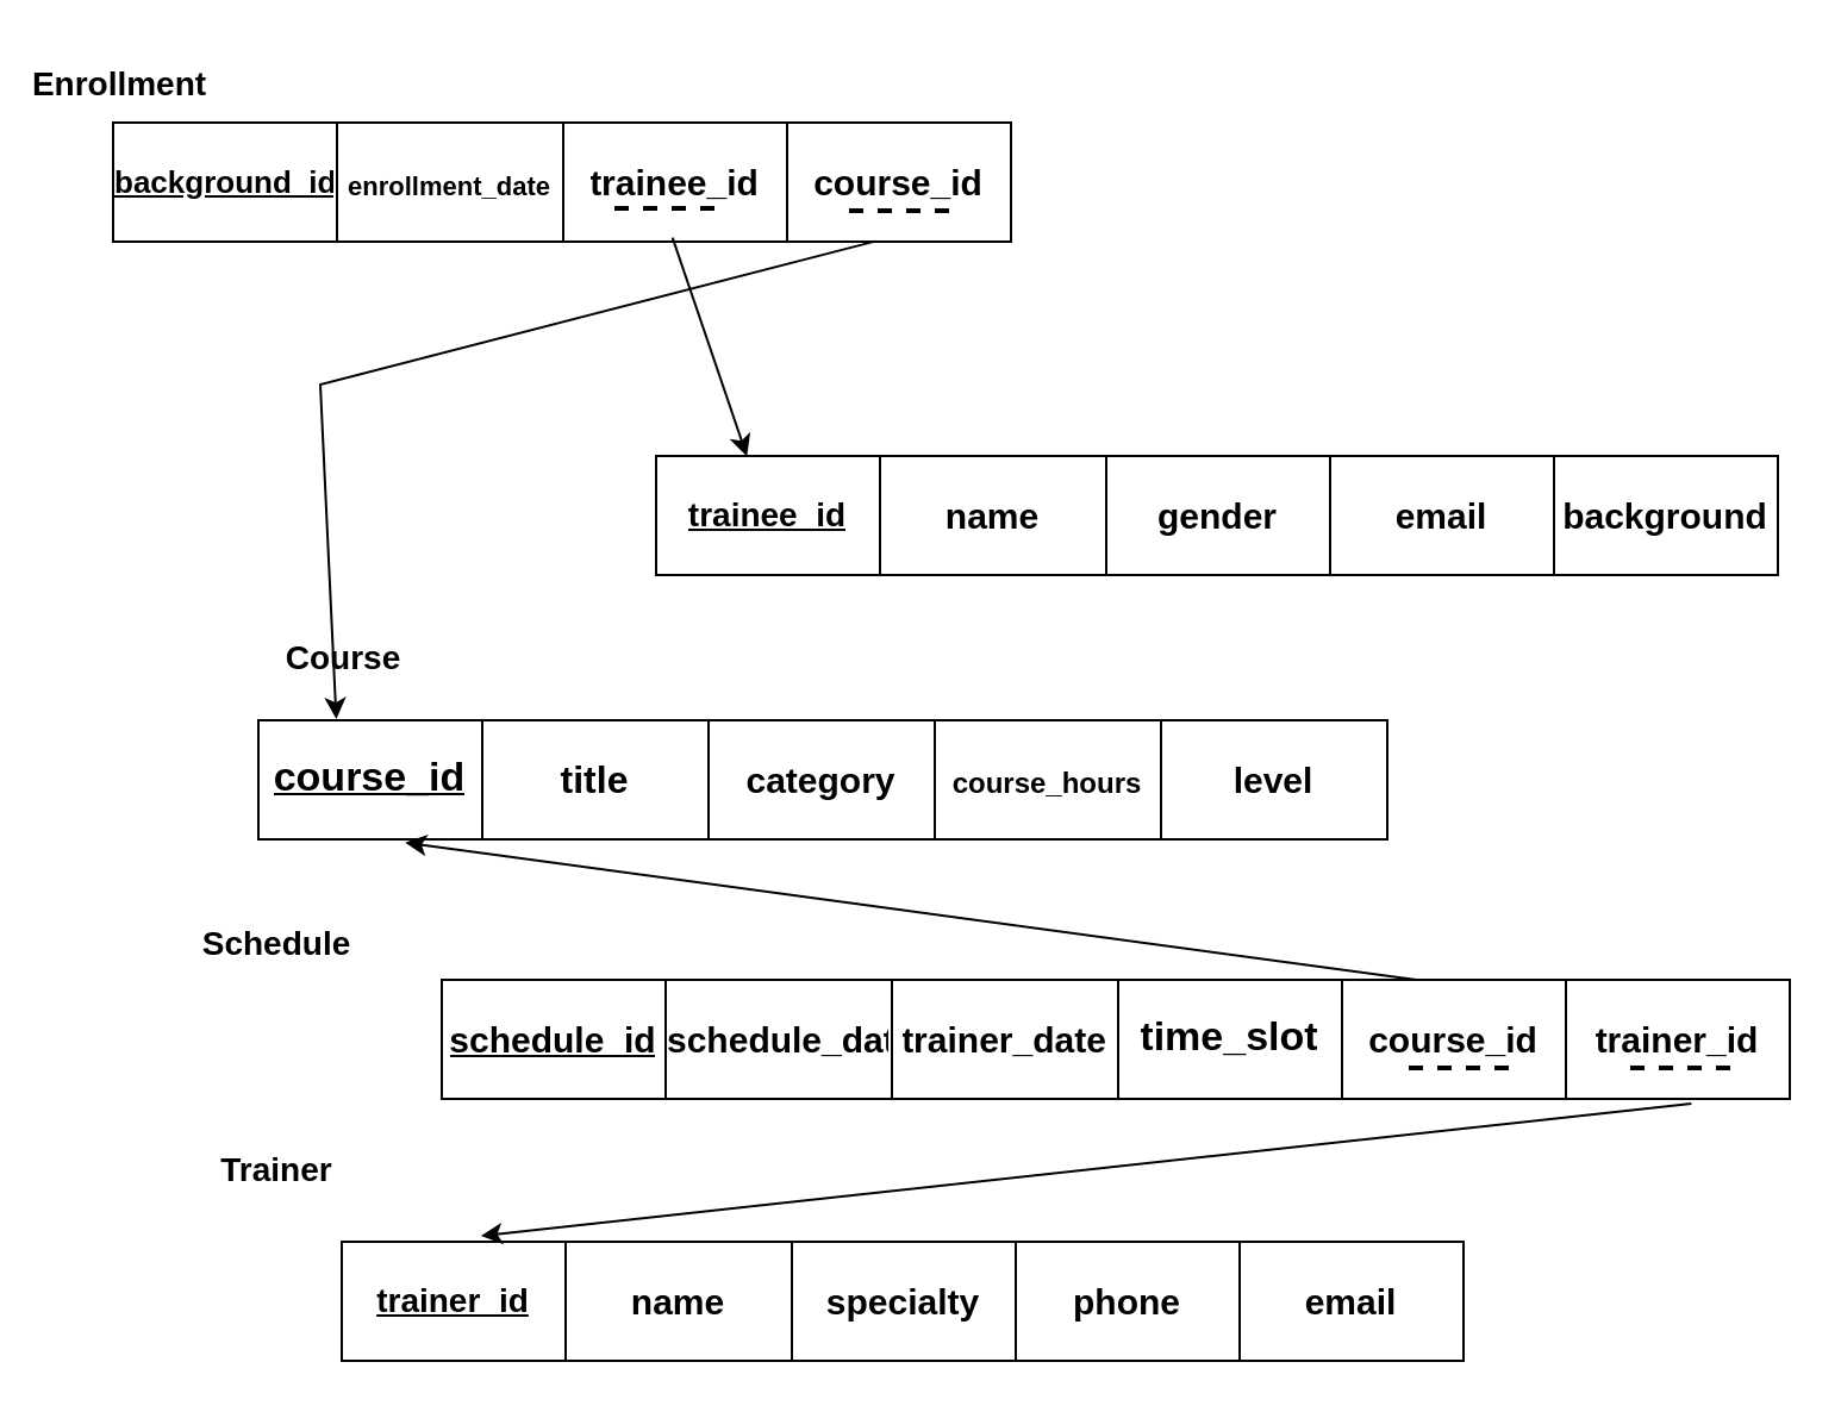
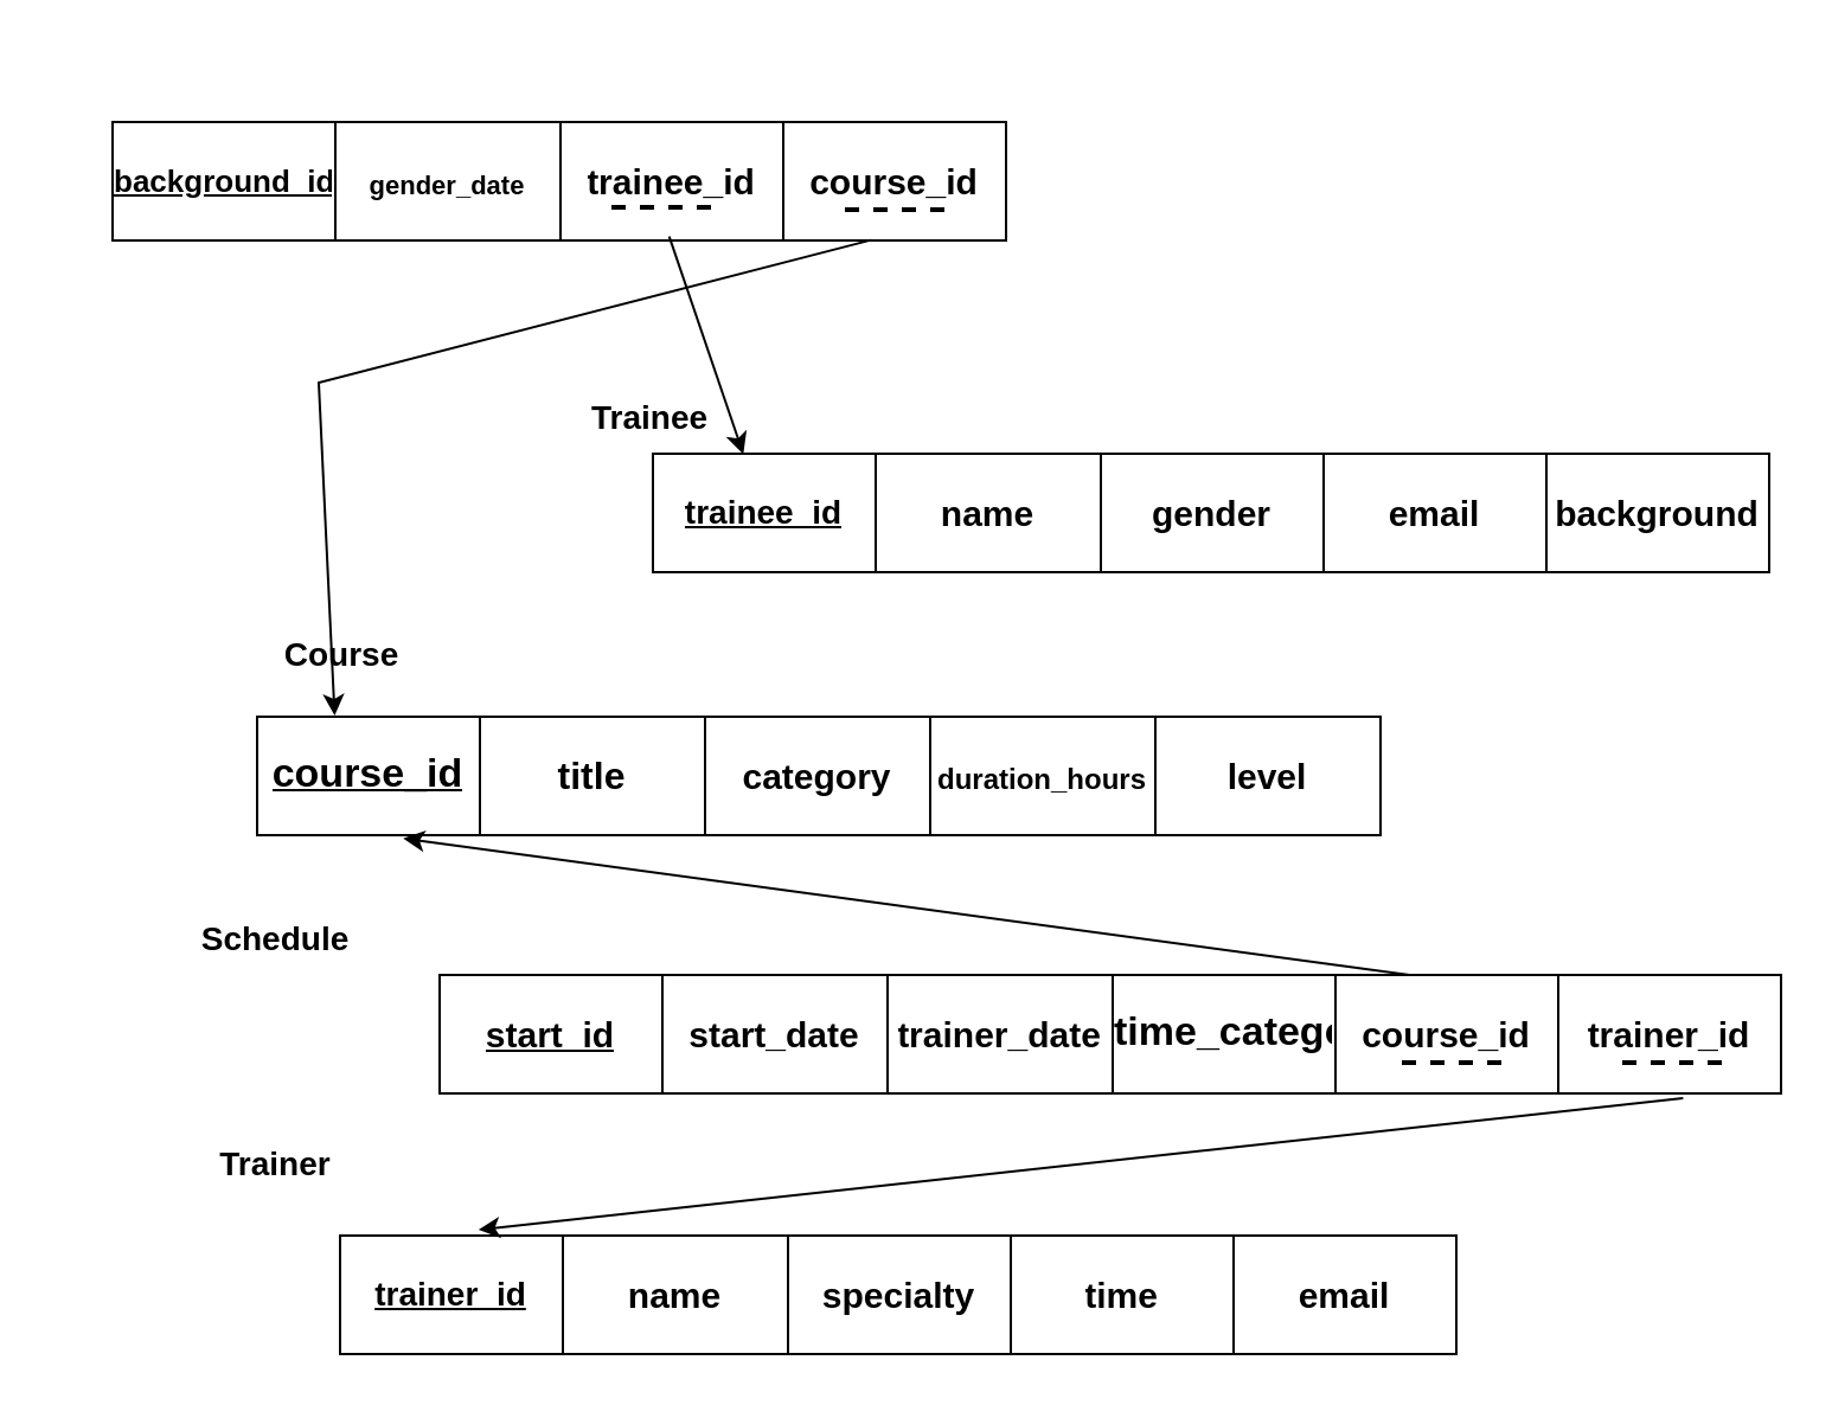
  <mxCell id="0" />
  <mxCell id="1" parent="0" />
  <mxCell id="2" value="" style="shape=table;startSize=0;container=1;collapsible=0;childLayout=tableLayout;" parent="1" vertex="1"><mxGeometry x="47" y="51" width="377" height="50.0" as="geometry" /></mxCell>
  <mxCell id="3" value="" style="shape=tableRow;horizontal=0;startSize=0;swimlaneHead=0;swimlaneBody=0;strokeColor=inherit;top=0;left=0;bottom=0;right=0;collapsible=0;dropTarget=0;fillColor=none;points=[[0,0.5],[1,0.5]];portConstraint=eastwest;" parent="2" vertex="1"><mxGeometry width="377" height="50" as="geometry" /></mxCell>
  <mxCell id="4" value="&lt;font style=&quot;font-size: 13px;&quot;&gt;&lt;b&gt;&lt;u&gt;background_id&amp;nbsp;&amp;nbsp;&lt;/u&gt;&lt;/b&gt;&lt;/font&gt;" style="shape=partialRectangle;html=1;whiteSpace=wrap;connectable=0;strokeColor=inherit;overflow=hidden;fillColor=none;top=0;left=0;bottom=0;right=0;pointerEvents=1;" parent="3" vertex="1"><mxGeometry width="94" height="50" as="geometry"><mxRectangle width="94" height="50" as="alternateBounds" /></mxGeometry></mxCell>
- <mxCell id="5" value="&lt;font style=&quot;font-size: 11px;&quot;&gt;enrollment_date&lt;/font&gt;" style="shape=partialRectangle;html=1;whiteSpace=wrap;connectable=0;strokeColor=inherit;overflow=hidden;fillColor=none;top=0;left=0;bottom=0;right=0;pointerEvents=1;fontSize=15;fontStyle=1" parent="3" vertex="1"><mxGeometry x="94" width="95" height="50" as="geometry"><mxRectangle width="95" height="50" as="alternateBounds" /></mxGeometry></mxCell>
+ <mxCell id="5" value="&lt;font style=&quot;font-size: 11px;&quot;&gt;gender_date&lt;/font&gt;" style="shape=partialRectangle;html=1;whiteSpace=wrap;connectable=0;strokeColor=inherit;overflow=hidden;fillColor=none;top=0;left=0;bottom=0;right=0;pointerEvents=1;fontSize=15;fontStyle=1" parent="3" vertex="1"><mxGeometry x="94" width="95" height="50" as="geometry"><mxRectangle width="95" height="50" as="alternateBounds" /></mxGeometry></mxCell>
  <mxCell id="6" value="trainee_id" style="shape=partialRectangle;html=1;whiteSpace=wrap;connectable=0;strokeColor=inherit;overflow=hidden;fillColor=none;top=0;left=0;bottom=0;right=0;pointerEvents=1;fontSize=15;fontStyle=1" parent="3" vertex="1"><mxGeometry x="189" width="94" height="50" as="geometry"><mxRectangle width="94" height="50" as="alternateBounds" /></mxGeometry></mxCell>
  <mxCell id="7" value="course_id" style="shape=partialRectangle;html=1;whiteSpace=wrap;connectable=0;strokeColor=inherit;overflow=hidden;fillColor=none;top=0;left=0;bottom=0;right=0;pointerEvents=1;fontSize=15;fontStyle=1" parent="3" vertex="1"><mxGeometry x="283" width="94" height="50" as="geometry"><mxRectangle width="94" height="50" as="alternateBounds" /></mxGeometry></mxCell>
  <mxCell id="8" value="" style="shape=table;startSize=0;container=1;collapsible=0;childLayout=tableLayout;" parent="1" vertex="1"><mxGeometry x="275" y="191" width="471" height="50.0" as="geometry" /></mxCell>
  <mxCell id="9" value="" style="shape=tableRow;horizontal=0;startSize=0;swimlaneHead=0;swimlaneBody=0;strokeColor=inherit;top=0;left=0;bottom=0;right=0;collapsible=0;dropTarget=0;fillColor=none;points=[[0,0.5],[1,0.5]];portConstraint=eastwest;" parent="8" vertex="1"><mxGeometry width="471" height="50" as="geometry" /></mxCell>
  <mxCell id="10" value="&lt;b&gt;&lt;font style=&quot;font-size: 14px;&quot;&gt;&lt;u&gt;trainee_id&lt;/u&gt;&lt;/font&gt;&lt;/b&gt;" style="shape=partialRectangle;html=1;whiteSpace=wrap;connectable=0;strokeColor=inherit;overflow=hidden;fillColor=none;top=0;left=0;bottom=0;right=0;pointerEvents=1;" parent="9" vertex="1"><mxGeometry width="94" height="50" as="geometry"><mxRectangle width="94" height="50" as="alternateBounds" /></mxGeometry></mxCell>
  <mxCell id="11" value="name" style="shape=partialRectangle;html=1;whiteSpace=wrap;connectable=0;strokeColor=inherit;overflow=hidden;fillColor=none;top=0;left=0;bottom=0;right=0;pointerEvents=1;fontSize=15;fontStyle=1" parent="9" vertex="1"><mxGeometry x="94" width="95" height="50" as="geometry"><mxRectangle width="95" height="50" as="alternateBounds" /></mxGeometry></mxCell>
  <mxCell id="12" value="gender" style="shape=partialRectangle;html=1;whiteSpace=wrap;connectable=0;strokeColor=inherit;overflow=hidden;fillColor=none;top=0;left=0;bottom=0;right=0;pointerEvents=1;fontSize=15;fontStyle=1" parent="9" vertex="1"><mxGeometry x="189" width="94" height="50" as="geometry"><mxRectangle width="94" height="50" as="alternateBounds" /></mxGeometry></mxCell>
  <mxCell id="13" value="email" style="shape=partialRectangle;html=1;whiteSpace=wrap;connectable=0;strokeColor=inherit;overflow=hidden;fillColor=none;top=0;left=0;bottom=0;right=0;pointerEvents=1;fontSize=15;fontStyle=1" parent="9" vertex="1"><mxGeometry x="283" width="94" height="50" as="geometry"><mxRectangle width="94" height="50" as="alternateBounds" /></mxGeometry></mxCell>
  <mxCell id="14" value="background" style="shape=partialRectangle;html=1;whiteSpace=wrap;connectable=0;strokeColor=inherit;overflow=hidden;fillColor=none;top=0;left=0;bottom=0;right=0;pointerEvents=1;fontSize=15;fontStyle=1" vertex="1" parent="9"><mxGeometry x="377" width="94" height="50" as="geometry"><mxRectangle width="94" height="50" as="alternateBounds" /></mxGeometry></mxCell>
  <mxCell id="15" value="" style="endArrow=none;dashed=1;html=1;rounded=0;strokeWidth=2;" parent="1" edge="1"><mxGeometry width="50" height="50" relative="1" as="geometry"><mxPoint x="257.5" y="87" as="sourcePoint" /><mxPoint x="303.5" y="87" as="targetPoint" /></mxGeometry></mxCell>
  <mxCell id="16" value="" style="shape=table;startSize=0;container=1;collapsible=0;childLayout=tableLayout;" parent="1" vertex="1"><mxGeometry x="108" y="302" width="474" height="50.0" as="geometry" /></mxCell>
  <mxCell id="17" value="" style="shape=tableRow;horizontal=0;startSize=0;swimlaneHead=0;swimlaneBody=0;strokeColor=inherit;top=0;left=0;bottom=0;right=0;collapsible=0;dropTarget=0;fillColor=none;points=[[0,0.5],[1,0.5]];portConstraint=eastwest;" parent="16" vertex="1"><mxGeometry width="474" height="50" as="geometry" /></mxCell>
  <mxCell id="18" value="&lt;font style=&quot;font-size: 17px;&quot;&gt;&lt;b&gt;&lt;u&gt;course_id&lt;/u&gt;&lt;/b&gt;&lt;/font&gt;" style="shape=partialRectangle;html=1;whiteSpace=wrap;connectable=0;strokeColor=inherit;overflow=hidden;fillColor=none;top=0;left=0;bottom=0;right=0;pointerEvents=1;fontStyle=0" parent="17" vertex="1"><mxGeometry width="94" height="50" as="geometry"><mxRectangle width="94" height="50" as="alternateBounds" /></mxGeometry></mxCell>
  <mxCell id="19" value="&lt;font style=&quot;font-size: 16px;&quot;&gt;title&lt;/font&gt;" style="shape=partialRectangle;html=1;whiteSpace=wrap;connectable=0;strokeColor=inherit;overflow=hidden;fillColor=none;top=0;left=0;bottom=0;right=0;pointerEvents=1;fontSize=15;fontStyle=1" parent="17" vertex="1"><mxGeometry x="94" width="95" height="50" as="geometry"><mxRectangle width="95" height="50" as="alternateBounds" /></mxGeometry></mxCell>
  <mxCell id="20" value="category" style="shape=partialRectangle;html=1;whiteSpace=wrap;connectable=0;strokeColor=inherit;overflow=hidden;fillColor=none;top=0;left=0;bottom=0;right=0;pointerEvents=1;fontSize=15;fontStyle=1" vertex="1" parent="17"><mxGeometry x="189" width="95" height="50" as="geometry"><mxRectangle width="95" height="50" as="alternateBounds" /></mxGeometry></mxCell>
- <mxCell id="21" value="&lt;font style=&quot;font-size: 12px;&quot;&gt;course_hours&lt;/font&gt;" style="shape=partialRectangle;html=1;whiteSpace=wrap;connectable=0;strokeColor=inherit;overflow=hidden;fillColor=none;top=0;left=0;bottom=0;right=0;pointerEvents=1;fontSize=15;fontStyle=1" vertex="1" parent="17"><mxGeometry x="284" width="95" height="50" as="geometry"><mxRectangle width="95" height="50" as="alternateBounds" /></mxGeometry></mxCell>
+ <mxCell id="21" value="&lt;font style=&quot;font-size: 12px;&quot;&gt;duration_hours&lt;/font&gt;" style="shape=partialRectangle;html=1;whiteSpace=wrap;connectable=0;strokeColor=inherit;overflow=hidden;fillColor=none;top=0;left=0;bottom=0;right=0;pointerEvents=1;fontSize=15;fontStyle=1" vertex="1" parent="17"><mxGeometry x="284" width="95" height="50" as="geometry"><mxRectangle width="95" height="50" as="alternateBounds" /></mxGeometry></mxCell>
  <mxCell id="22" value="level" style="shape=partialRectangle;html=1;whiteSpace=wrap;connectable=0;strokeColor=inherit;overflow=hidden;fillColor=none;top=0;left=0;bottom=0;right=0;pointerEvents=1;fontSize=15;fontStyle=1" vertex="1" parent="17"><mxGeometry x="379" width="95" height="50" as="geometry"><mxRectangle width="95" height="50" as="alternateBounds" /></mxGeometry></mxCell>
  <mxCell id="23" value="" style="shape=table;startSize=0;container=1;collapsible=0;childLayout=tableLayout;" parent="1" vertex="1"><mxGeometry x="185" y="411" width="566" height="50.0" as="geometry" /></mxCell>
  <mxCell id="24" value="" style="shape=tableRow;horizontal=0;startSize=0;swimlaneHead=0;swimlaneBody=0;strokeColor=inherit;top=0;left=0;bottom=0;right=0;collapsible=0;dropTarget=0;fillColor=none;points=[[0,0.5],[1,0.5]];portConstraint=eastwest;" parent="23" vertex="1"><mxGeometry width="566" height="50" as="geometry" /></mxCell>
- <mxCell id="25" value="&lt;b&gt;&lt;font style=&quot;font-size: 15px;&quot;&gt;&lt;u&gt;schedule_id&lt;/u&gt;&lt;/font&gt;&lt;/b&gt;" style="shape=partialRectangle;html=1;whiteSpace=wrap;connectable=0;strokeColor=inherit;overflow=hidden;fillColor=none;top=0;left=0;bottom=0;right=0;pointerEvents=1;" parent="24" vertex="1"><mxGeometry width="94" height="50" as="geometry"><mxRectangle width="94" height="50" as="alternateBounds" /></mxGeometry></mxCell>
- <mxCell id="26" value="schedule_date" style="shape=partialRectangle;html=1;whiteSpace=wrap;connectable=0;strokeColor=inherit;overflow=hidden;fillColor=none;top=0;left=0;bottom=0;right=0;pointerEvents=1;fontSize=15;fontStyle=1" parent="24" vertex="1"><mxGeometry x="94" width="95" height="50" as="geometry"><mxRectangle width="95" height="50" as="alternateBounds" /></mxGeometry></mxCell>
+ <mxCell id="25" value="&lt;b&gt;&lt;font style=&quot;font-size: 15px;&quot;&gt;&lt;u&gt;start_id&lt;/u&gt;&lt;/font&gt;&lt;/b&gt;" style="shape=partialRectangle;html=1;whiteSpace=wrap;connectable=0;strokeColor=inherit;overflow=hidden;fillColor=none;top=0;left=0;bottom=0;right=0;pointerEvents=1;" parent="24" vertex="1"><mxGeometry width="94" height="50" as="geometry"><mxRectangle width="94" height="50" as="alternateBounds" /></mxGeometry></mxCell>
+ <mxCell id="26" value="start_date" style="shape=partialRectangle;html=1;whiteSpace=wrap;connectable=0;strokeColor=inherit;overflow=hidden;fillColor=none;top=0;left=0;bottom=0;right=0;pointerEvents=1;fontSize=15;fontStyle=1" parent="24" vertex="1"><mxGeometry x="94" width="95" height="50" as="geometry"><mxRectangle width="95" height="50" as="alternateBounds" /></mxGeometry></mxCell>
  <mxCell id="27" value="trainer_date" style="shape=partialRectangle;html=1;whiteSpace=wrap;connectable=0;strokeColor=inherit;overflow=hidden;fillColor=none;top=0;left=0;bottom=0;right=0;pointerEvents=1;fontSize=15;fontStyle=1" parent="24" vertex="1"><mxGeometry x="189" width="95" height="50" as="geometry"><mxRectangle width="95" height="50" as="alternateBounds" /></mxGeometry></mxCell>
- <mxCell id="28" value="&lt;font style=&quot;font-size: 17px;&quot;&gt;time_slot&lt;/font&gt;" style="shape=partialRectangle;html=1;whiteSpace=wrap;connectable=0;strokeColor=inherit;overflow=hidden;fillColor=none;top=0;left=0;bottom=0;right=0;pointerEvents=1;fontSize=15;fontStyle=1" parent="24" vertex="1"><mxGeometry x="284" width="94" height="50" as="geometry"><mxRectangle width="94" height="50" as="alternateBounds" /></mxGeometry></mxCell>
+ <mxCell id="28" value="&lt;font style=&quot;font-size: 17px;&quot;&gt;time_category&lt;/font&gt;" style="shape=partialRectangle;html=1;whiteSpace=wrap;connectable=0;strokeColor=inherit;overflow=hidden;fillColor=none;top=0;left=0;bottom=0;right=0;pointerEvents=1;fontSize=15;fontStyle=1" parent="24" vertex="1"><mxGeometry x="284" width="94" height="50" as="geometry"><mxRectangle width="94" height="50" as="alternateBounds" /></mxGeometry></mxCell>
  <mxCell id="29" value="course_id" style="shape=partialRectangle;html=1;whiteSpace=wrap;connectable=0;strokeColor=inherit;overflow=hidden;fillColor=none;top=0;left=0;bottom=0;right=0;pointerEvents=1;fontSize=15;fontStyle=1" parent="24" vertex="1"><mxGeometry x="378" width="94" height="50" as="geometry"><mxRectangle width="94" height="50" as="alternateBounds" /></mxGeometry></mxCell>
  <mxCell id="30" value="trainer_id" style="shape=partialRectangle;html=1;whiteSpace=wrap;connectable=0;strokeColor=inherit;overflow=hidden;fillColor=none;top=0;left=0;bottom=0;right=0;pointerEvents=1;fontSize=15;fontStyle=1" vertex="1" parent="24"><mxGeometry x="472" width="94" height="50" as="geometry"><mxRectangle width="94" height="50" as="alternateBounds" /></mxGeometry></mxCell>
  <mxCell id="31" value="" style="endArrow=none;dashed=1;html=1;rounded=0;strokeWidth=2;" parent="1" edge="1"><mxGeometry width="50" height="50" relative="1" as="geometry"><mxPoint x="591" y="448" as="sourcePoint" /><mxPoint x="637" y="448" as="targetPoint" /></mxGeometry></mxCell>
  <mxCell id="32" value="" style="shape=table;startSize=0;container=1;collapsible=0;childLayout=tableLayout;" parent="1" vertex="1"><mxGeometry x="143" y="521" width="471" height="50.0" as="geometry" /></mxCell>
  <mxCell id="33" value="" style="shape=tableRow;horizontal=0;startSize=0;swimlaneHead=0;swimlaneBody=0;strokeColor=inherit;top=0;left=0;bottom=0;right=0;collapsible=0;dropTarget=0;fillColor=none;points=[[0,0.5],[1,0.5]];portConstraint=eastwest;" parent="32" vertex="1"><mxGeometry width="471" height="50" as="geometry" /></mxCell>
  <mxCell id="34" value="&lt;b&gt;&lt;font style=&quot;font-size: 14px;&quot;&gt;&lt;u&gt;trainer_id&lt;/u&gt;&lt;/font&gt;&lt;/b&gt;" style="shape=partialRectangle;html=1;whiteSpace=wrap;connectable=0;strokeColor=inherit;overflow=hidden;fillColor=none;top=0;left=0;bottom=0;right=0;pointerEvents=1;" parent="33" vertex="1"><mxGeometry width="94" height="50" as="geometry"><mxRectangle width="94" height="50" as="alternateBounds" /></mxGeometry></mxCell>
  <mxCell id="35" value="name" style="shape=partialRectangle;html=1;whiteSpace=wrap;connectable=0;strokeColor=inherit;overflow=hidden;fillColor=none;top=0;left=0;bottom=0;right=0;pointerEvents=1;fontSize=15;fontStyle=1" parent="33" vertex="1"><mxGeometry x="94" width="95" height="50" as="geometry"><mxRectangle width="95" height="50" as="alternateBounds" /></mxGeometry></mxCell>
  <mxCell id="36" value="specialty" style="shape=partialRectangle;html=1;whiteSpace=wrap;connectable=0;strokeColor=inherit;overflow=hidden;fillColor=none;top=0;left=0;bottom=0;right=0;pointerEvents=1;fontSize=15;fontStyle=1" parent="33" vertex="1"><mxGeometry x="189" width="94" height="50" as="geometry"><mxRectangle width="94" height="50" as="alternateBounds" /></mxGeometry></mxCell>
- <mxCell id="37" value="phone" style="shape=partialRectangle;html=1;whiteSpace=wrap;connectable=0;strokeColor=inherit;overflow=hidden;fillColor=none;top=0;left=0;bottom=0;right=0;pointerEvents=1;fontSize=15;fontStyle=1" vertex="1" parent="33"><mxGeometry x="283" width="94" height="50" as="geometry"><mxRectangle width="94" height="50" as="alternateBounds" /></mxGeometry></mxCell>
+ <mxCell id="37" value="time" style="shape=partialRectangle;html=1;whiteSpace=wrap;connectable=0;strokeColor=inherit;overflow=hidden;fillColor=none;top=0;left=0;bottom=0;right=0;pointerEvents=1;fontSize=15;fontStyle=1" vertex="1" parent="33"><mxGeometry x="283" width="94" height="50" as="geometry"><mxRectangle width="94" height="50" as="alternateBounds" /></mxGeometry></mxCell>
  <mxCell id="38" value="email" style="shape=partialRectangle;html=1;whiteSpace=wrap;connectable=0;strokeColor=inherit;overflow=hidden;fillColor=none;top=0;left=0;bottom=0;right=0;pointerEvents=1;fontSize=15;fontStyle=1" vertex="1" parent="33"><mxGeometry x="377" width="94" height="50" as="geometry"><mxRectangle width="94" height="50" as="alternateBounds" /></mxGeometry></mxCell>
- <mxCell id="39" value="&lt;b&gt;&lt;font style=&quot;font-size: 14px;&quot;&gt;Enrollment&lt;/font&gt;&lt;/b&gt;" style="text;strokeColor=none;align=center;fillColor=none;html=1;verticalAlign=middle;whiteSpace=wrap;rounded=0;" parent="1" vertex="1"><mxGeometry x="20" y="20" width="60" height="30" as="geometry" /></mxCell>
+ <mxCell id="40" value="&lt;b&gt;&lt;font style=&quot;font-size: 14px;&quot;&gt;Trainee&lt;/font&gt;&lt;/b&gt;" style="text;strokeColor=none;align=center;fillColor=none;html=1;verticalAlign=middle;whiteSpace=wrap;rounded=0;" parent="1" vertex="1"><mxGeometry x="244" y="161" width="60" height="30" as="geometry" /></mxCell>
  <mxCell id="41" value="&lt;b&gt;&lt;font style=&quot;font-size: 14px;&quot;&gt;Course&lt;/font&gt;&lt;/b&gt;" style="text;strokeColor=none;align=center;fillColor=none;html=1;verticalAlign=middle;whiteSpace=wrap;rounded=0;" parent="1" vertex="1"><mxGeometry x="114" y="261" width="60" height="30" as="geometry" /></mxCell>
  <mxCell id="42" value="&lt;b&gt;&lt;font style=&quot;font-size: 14px;&quot;&gt;Schedule&lt;/font&gt;&lt;/b&gt;" style="text;strokeColor=none;align=center;fillColor=none;html=1;verticalAlign=middle;whiteSpace=wrap;rounded=0;" parent="1" vertex="1"><mxGeometry x="86" y="381" width="60" height="30" as="geometry" /></mxCell>
  <mxCell id="43" value="&lt;b&gt;&lt;font style=&quot;font-size: 14px;&quot;&gt;Trainer&lt;/font&gt;&lt;/b&gt;" style="text;strokeColor=none;align=center;fillColor=none;html=1;verticalAlign=middle;whiteSpace=wrap;rounded=0;" parent="1" vertex="1"><mxGeometry x="86" y="476" width="60" height="30" as="geometry" /></mxCell>
  <mxCell id="44" value="" style="endArrow=none;dashed=1;html=1;rounded=0;strokeWidth=2;" edge="1" parent="1"><mxGeometry width="50" height="50" relative="1" as="geometry"><mxPoint x="356" y="88" as="sourcePoint" /><mxPoint x="402" y="88" as="targetPoint" /></mxGeometry></mxCell>
  <mxCell id="45" value="" style="endArrow=none;dashed=1;html=1;rounded=0;strokeWidth=2;" edge="1" parent="1"><mxGeometry width="50" height="50" relative="1" as="geometry"><mxPoint x="684" y="448" as="sourcePoint" /><mxPoint x="730" y="448" as="targetPoint" /></mxGeometry></mxCell>
  <mxCell id="46" value="" style="endArrow=classic;html=1;rounded=0;exitX=0.623;exitY=0.966;exitDx=0;exitDy=0;exitPerimeter=0;entryX=0.081;entryY=0.003;entryDx=0;entryDy=0;entryPerimeter=0;" edge="1" parent="1" source="3" target="9"><mxGeometry width="50" height="50" relative="1" as="geometry"><mxPoint x="384" y="351" as="sourcePoint" /><mxPoint x="434" y="301" as="targetPoint" /></mxGeometry></mxCell>
  <mxCell id="47" value="" style="endArrow=classic;html=1;rounded=0;exitX=0.849;exitY=0.996;exitDx=0;exitDy=0;exitPerimeter=0;entryX=0.069;entryY=-0.01;entryDx=0;entryDy=0;entryPerimeter=0;" edge="1" parent="1" source="3" target="17"><mxGeometry width="50" height="50" relative="1" as="geometry"><mxPoint x="384" y="351" as="sourcePoint" /><mxPoint x="434" y="301" as="targetPoint" /><Array as="points"><mxPoint x="134" y="161" /></Array></mxGeometry></mxCell>
  <mxCell id="48" value="" style="endArrow=classic;html=1;rounded=0;exitX=0.723;exitY=0;exitDx=0;exitDy=0;exitPerimeter=0;entryX=0.13;entryY=1.027;entryDx=0;entryDy=0;entryPerimeter=0;" edge="1" parent="1" source="24" target="17"><mxGeometry width="50" height="50" relative="1" as="geometry"><mxPoint x="384" y="351" as="sourcePoint" /><mxPoint x="434" y="301" as="targetPoint" /></mxGeometry></mxCell>
  <mxCell id="49" value="" style="endArrow=classic;html=1;rounded=0;exitX=0.927;exitY=1.04;exitDx=0;exitDy=0;exitPerimeter=0;entryX=0.124;entryY=-0.049;entryDx=0;entryDy=0;entryPerimeter=0;" edge="1" parent="1" source="24" target="33"><mxGeometry width="50" height="50" relative="1" as="geometry"><mxPoint x="384" y="351" as="sourcePoint" /><mxPoint x="434" y="301" as="targetPoint" /></mxGeometry></mxCell>
